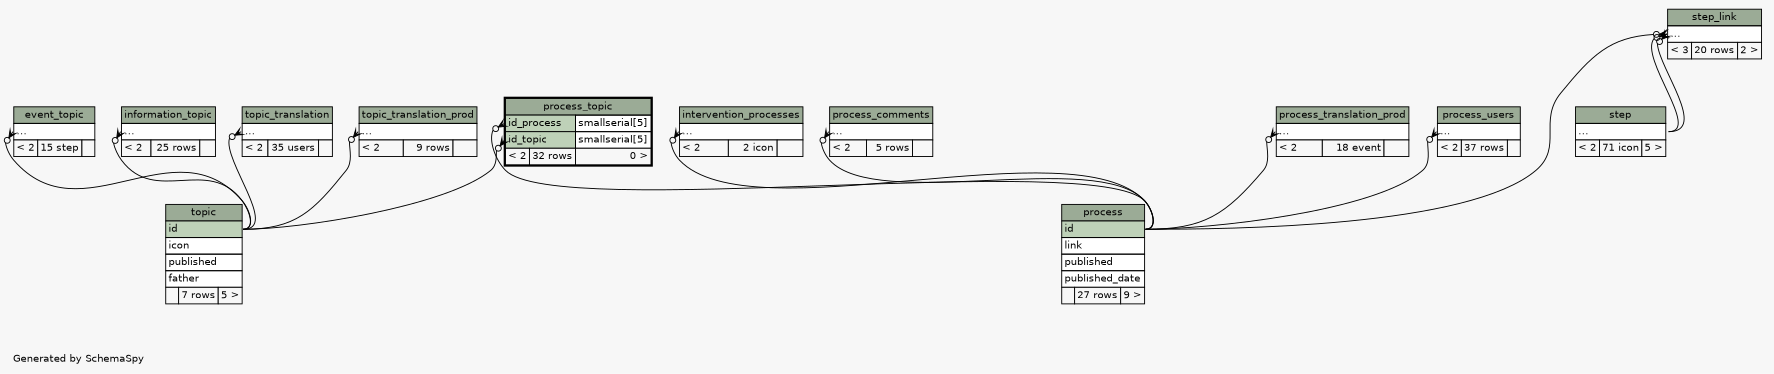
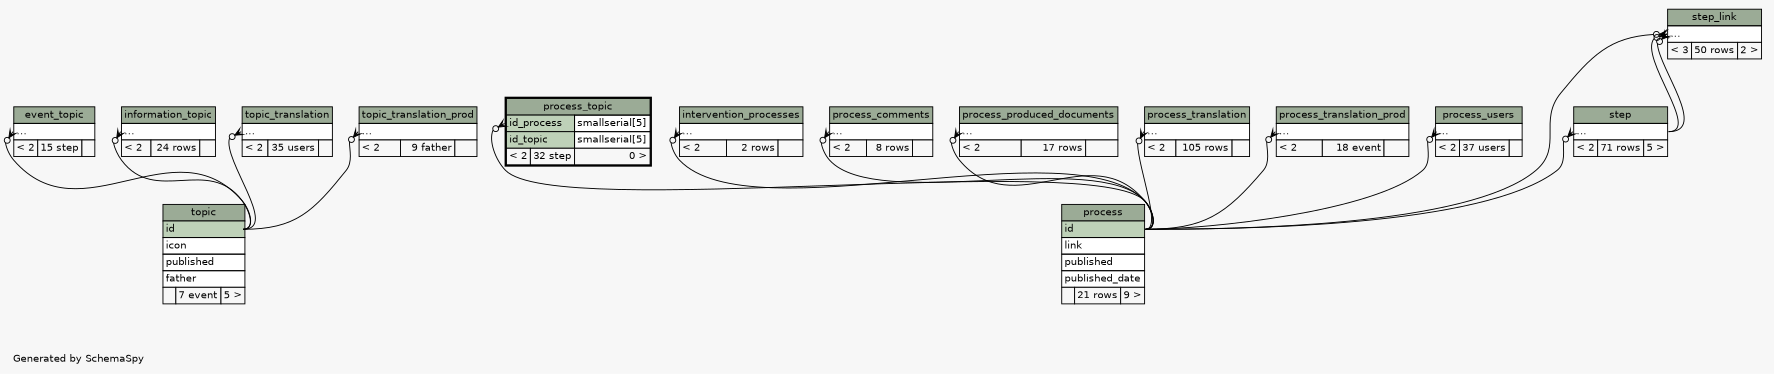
  digraph {
    bgcolor="#f7f7f7"
    fontname=Helvetica
    fontsize=11
    label="\nGenerated by SchemaSpy"
    labeljust=l
    nodesep=0.18
    rankdir=TB
    ranksep=0.46
    node [fontname=Helvetica fontsize=11 shape=plaintext]
    edge [arrowhead=none arrowsize=0.8 arrowtail=crowodot dir=back headport="id:e" tailport="elipses:w"]
    n1 [label=<     <TABLE BORDER="0" CELLBORDER="1" CELLSPACING="0" BGCOLOR="#ffffff">       <TR><TD COLSPAN="3" BGCOLOR="#9bab96" ALIGN="CENTER">event_topic</TD></TR>       <TR><TD PORT="elipses" COLSPAN="3" ALIGN="LEFT">...</TD></TR>       <TR><TD ALIGN="LEFT" BGCOLOR="#f7f7f7">&lt; 2</TD><TD ALIGN="RIGHT" BGCOLOR="#f7f7f7">15 step</TD><TD ALIGN="RIGHT" BGCOLOR="#f7f7f7">  </TD></TR>     </TABLE>>]
-   n2 [label=<     <TABLE BORDER="0" CELLBORDER="1" CELLSPACING="0" BGCOLOR="#ffffff">       <TR><TD COLSPAN="3" BGCOLOR="#9bab96" ALIGN="CENTER">topic</TD></TR>       <TR><TD PORT="id" COLSPAN="3" BGCOLOR="#bed1b8" ALIGN="LEFT">id</TD></TR>       <TR><TD PORT="icon" COLSPAN="3" ALIGN="LEFT">icon</TD></TR>       <TR><TD PORT="published" COLSPAN="3" ALIGN="LEFT">published</TD></TR>       <TR><TD PORT="father" COLSPAN="3" ALIGN="LEFT">father</TD></TR>       <TR><TD ALIGN="LEFT" BGCOLOR="#f7f7f7">  </TD><TD ALIGN="RIGHT" BGCOLOR="#f7f7f7">7 rows</TD><TD ALIGN="RIGHT" BGCOLOR="#f7f7f7">5 &gt;</TD></TR>     </TABLE>>]
-   n3 [label=<     <TABLE BORDER="0" CELLBORDER="1" CELLSPACING="0" BGCOLOR="#ffffff">       <TR><TD COLSPAN="3" BGCOLOR="#9bab96" ALIGN="CENTER">information_topic</TD></TR>       <TR><TD PORT="elipses" COLSPAN="3" ALIGN="LEFT">...</TD></TR>       <TR><TD ALIGN="LEFT" BGCOLOR="#f7f7f7">&lt; 2</TD><TD ALIGN="RIGHT" BGCOLOR="#f7f7f7">25 rows</TD><TD ALIGN="RIGHT" BGCOLOR="#f7f7f7">  </TD></TR>     </TABLE>>]
-   n4 [label=<     <TABLE BORDER="0" CELLBORDER="1" CELLSPACING="0" BGCOLOR="#ffffff">       <TR><TD COLSPAN="3" BGCOLOR="#9bab96" ALIGN="CENTER">intervention_processes</TD></TR>       <TR><TD PORT="elipses" COLSPAN="3" ALIGN="LEFT">...</TD></TR>       <TR><TD ALIGN="LEFT" BGCOLOR="#f7f7f7">&lt; 2</TD><TD ALIGN="RIGHT" BGCOLOR="#f7f7f7">2 icon</TD><TD ALIGN="RIGHT" BGCOLOR="#f7f7f7">  </TD></TR>     </TABLE>>]
-   n5 [label=<     <TABLE BORDER="0" CELLBORDER="1" CELLSPACING="0" BGCOLOR="#ffffff">       <TR><TD COLSPAN="3" BGCOLOR="#9bab96" ALIGN="CENTER">process</TD></TR>       <TR><TD PORT="id" COLSPAN="3" BGCOLOR="#bed1b8" ALIGN="LEFT">id</TD></TR>       <TR><TD PORT="link" COLSPAN="3" ALIGN="LEFT">link</TD></TR>       <TR><TD PORT="published" COLSPAN="3" ALIGN="LEFT">published</TD></TR>       <TR><TD PORT="published_date" COLSPAN="3" ALIGN="LEFT">published_date</TD></TR>       <TR><TD ALIGN="LEFT" BGCOLOR="#f7f7f7">  </TD><TD ALIGN="RIGHT" BGCOLOR="#f7f7f7">27 rows</TD><TD ALIGN="RIGHT" BGCOLOR="#f7f7f7">9 &gt;</TD></TR>     </TABLE>>]
-   n6 [label=<     <TABLE BORDER="0" CELLBORDER="1" CELLSPACING="0" BGCOLOR="#ffffff">       <TR><TD COLSPAN="3" BGCOLOR="#9bab96" ALIGN="CENTER">process_comments</TD></TR>       <TR><TD PORT="elipses" COLSPAN="3" ALIGN="LEFT">...</TD></TR>       <TR><TD ALIGN="LEFT" BGCOLOR="#f7f7f7">&lt; 2</TD><TD ALIGN="RIGHT" BGCOLOR="#f7f7f7">5 rows</TD><TD ALIGN="RIGHT" BGCOLOR="#f7f7f7">  </TD></TR>     </TABLE>>]
-   n8 [label=<     <TABLE BORDER="2" CELLBORDER="1" CELLSPACING="0" BGCOLOR="#ffffff">       <TR><TD COLSPAN="3" BGCOLOR="#9bab96" ALIGN="CENTER">process_topic</TD></TR>       <TR><TD PORT="id_process" COLSPAN="2" BGCOLOR="#bed1b8" ALIGN="LEFT">id_process</TD><TD PORT="id_process.type" ALIGN="LEFT">smallserial[5]</TD></TR>       <TR><TD PORT="id_topic" COLSPAN="2" BGCOLOR="#bed1b8" ALIGN="LEFT">id_topic</TD><TD PORT="id_topic.type" ALIGN="LEFT">smallserial[5]</TD></TR>       <TR><TD ALIGN="LEFT" BGCOLOR="#f7f7f7">&lt; 2</TD><TD ALIGN="RIGHT" BGCOLOR="#f7f7f7">32 rows</TD><TD ALIGN="RIGHT" BGCOLOR="#f7f7f7">0 &gt;</TD></TR>     </TABLE>>]
+   n2 [label=<     <TABLE BORDER="0" CELLBORDER="1" CELLSPACING="0" BGCOLOR="#ffffff">       <TR><TD COLSPAN="3" BGCOLOR="#9bab96" ALIGN="CENTER">topic</TD></TR>       <TR><TD PORT="id" COLSPAN="3" BGCOLOR="#bed1b8" ALIGN="LEFT">id</TD></TR>       <TR><TD PORT="icon" COLSPAN="3" ALIGN="LEFT">icon</TD></TR>       <TR><TD PORT="published" COLSPAN="3" ALIGN="LEFT">published</TD></TR>       <TR><TD PORT="father" COLSPAN="3" ALIGN="LEFT">father</TD></TR>       <TR><TD ALIGN="LEFT" BGCOLOR="#f7f7f7">  </TD><TD ALIGN="RIGHT" BGCOLOR="#f7f7f7">7 event</TD><TD ALIGN="RIGHT" BGCOLOR="#f7f7f7">5 &gt;</TD></TR>     </TABLE>>]
+   n3 [label=<     <TABLE BORDER="0" CELLBORDER="1" CELLSPACING="0" BGCOLOR="#ffffff">       <TR><TD COLSPAN="3" BGCOLOR="#9bab96" ALIGN="CENTER">information_topic</TD></TR>       <TR><TD PORT="elipses" COLSPAN="3" ALIGN="LEFT">...</TD></TR>       <TR><TD ALIGN="LEFT" BGCOLOR="#f7f7f7">&lt; 2</TD><TD ALIGN="RIGHT" BGCOLOR="#f7f7f7">24 rows</TD><TD ALIGN="RIGHT" BGCOLOR="#f7f7f7">  </TD></TR>     </TABLE>>]
+   n4 [label=<     <TABLE BORDER="0" CELLBORDER="1" CELLSPACING="0" BGCOLOR="#ffffff">       <TR><TD COLSPAN="3" BGCOLOR="#9bab96" ALIGN="CENTER">intervention_processes</TD></TR>       <TR><TD PORT="elipses" COLSPAN="3" ALIGN="LEFT">...</TD></TR>       <TR><TD ALIGN="LEFT" BGCOLOR="#f7f7f7">&lt; 2</TD><TD ALIGN="RIGHT" BGCOLOR="#f7f7f7">2 rows</TD><TD ALIGN="RIGHT" BGCOLOR="#f7f7f7">  </TD></TR>     </TABLE>>]
+   n5 [label=<     <TABLE BORDER="0" CELLBORDER="1" CELLSPACING="0" BGCOLOR="#ffffff">       <TR><TD COLSPAN="3" BGCOLOR="#9bab96" ALIGN="CENTER">process</TD></TR>       <TR><TD PORT="id" COLSPAN="3" BGCOLOR="#bed1b8" ALIGN="LEFT">id</TD></TR>       <TR><TD PORT="link" COLSPAN="3" ALIGN="LEFT">link</TD></TR>       <TR><TD PORT="published" COLSPAN="3" ALIGN="LEFT">published</TD></TR>       <TR><TD PORT="published_date" COLSPAN="3" ALIGN="LEFT">published_date</TD></TR>       <TR><TD ALIGN="LEFT" BGCOLOR="#f7f7f7">  </TD><TD ALIGN="RIGHT" BGCOLOR="#f7f7f7">21 rows</TD><TD ALIGN="RIGHT" BGCOLOR="#f7f7f7">9 &gt;</TD></TR>     </TABLE>>]
+   n6 [label=<     <TABLE BORDER="0" CELLBORDER="1" CELLSPACING="0" BGCOLOR="#ffffff">       <TR><TD COLSPAN="3" BGCOLOR="#9bab96" ALIGN="CENTER">process_comments</TD></TR>       <TR><TD PORT="elipses" COLSPAN="3" ALIGN="LEFT">...</TD></TR>       <TR><TD ALIGN="LEFT" BGCOLOR="#f7f7f7">&lt; 2</TD><TD ALIGN="RIGHT" BGCOLOR="#f7f7f7">8 rows</TD><TD ALIGN="RIGHT" BGCOLOR="#f7f7f7">  </TD></TR>     </TABLE>>]
+   n7 [label=<     <TABLE BORDER="0" CELLBORDER="1" CELLSPACING="0" BGCOLOR="#ffffff">       <TR><TD COLSPAN="3" BGCOLOR="#9bab96" ALIGN="CENTER">process_produced_documents</TD></TR>       <TR><TD PORT="elipses" COLSPAN="3" ALIGN="LEFT">...</TD></TR>       <TR><TD ALIGN="LEFT" BGCOLOR="#f7f7f7">&lt; 2</TD><TD ALIGN="RIGHT" BGCOLOR="#f7f7f7">17 rows</TD><TD ALIGN="RIGHT" BGCOLOR="#f7f7f7">  </TD></TR>     </TABLE>>]
+   n8 [label=<     <TABLE BORDER="2" CELLBORDER="1" CELLSPACING="0" BGCOLOR="#ffffff">       <TR><TD COLSPAN="3" BGCOLOR="#9bab96" ALIGN="CENTER">process_topic</TD></TR>       <TR><TD PORT="id_process" COLSPAN="2" BGCOLOR="#bed1b8" ALIGN="LEFT">id_process</TD><TD PORT="id_process.type" ALIGN="LEFT">smallserial[5]</TD></TR>       <TR><TD PORT="id_topic" COLSPAN="2" BGCOLOR="#bed1b8" ALIGN="LEFT">id_topic</TD><TD PORT="id_topic.type" ALIGN="LEFT">smallserial[5]</TD></TR>       <TR><TD ALIGN="LEFT" BGCOLOR="#f7f7f7">&lt; 2</TD><TD ALIGN="RIGHT" BGCOLOR="#f7f7f7">32 step</TD><TD ALIGN="RIGHT" BGCOLOR="#f7f7f7">0 &gt;</TD></TR>     </TABLE>>]
+   n9 [label=<     <TABLE BORDER="0" CELLBORDER="1" CELLSPACING="0" BGCOLOR="#ffffff">       <TR><TD COLSPAN="3" BGCOLOR="#9bab96" ALIGN="CENTER">process_translation</TD></TR>       <TR><TD PORT="elipses" COLSPAN="3" ALIGN="LEFT">...</TD></TR>       <TR><TD ALIGN="LEFT" BGCOLOR="#f7f7f7">&lt; 2</TD><TD ALIGN="RIGHT" BGCOLOR="#f7f7f7">105 rows</TD><TD ALIGN="RIGHT" BGCOLOR="#f7f7f7">  </TD></TR>     </TABLE>>]
    n10 [label=<     <TABLE BORDER="0" CELLBORDER="1" CELLSPACING="0" BGCOLOR="#ffffff">       <TR><TD COLSPAN="3" BGCOLOR="#9bab96" ALIGN="CENTER">process_translation_prod</TD></TR>       <TR><TD PORT="elipses" COLSPAN="3" ALIGN="LEFT">...</TD></TR>       <TR><TD ALIGN="LEFT" BGCOLOR="#f7f7f7">&lt; 2</TD><TD ALIGN="RIGHT" BGCOLOR="#f7f7f7">18 event</TD><TD ALIGN="RIGHT" BGCOLOR="#f7f7f7">  </TD></TR>     </TABLE>>]
-   n11 [label=<     <TABLE BORDER="0" CELLBORDER="1" CELLSPACING="0" BGCOLOR="#ffffff">       <TR><TD COLSPAN="3" BGCOLOR="#9bab96" ALIGN="CENTER">process_users</TD></TR>       <TR><TD PORT="elipses" COLSPAN="3" ALIGN="LEFT">...</TD></TR>       <TR><TD ALIGN="LEFT" BGCOLOR="#f7f7f7">&lt; 2</TD><TD ALIGN="RIGHT" BGCOLOR="#f7f7f7">37 rows</TD><TD ALIGN="RIGHT" BGCOLOR="#f7f7f7">  </TD></TR>     </TABLE>>]
-   n12 [label=<     <TABLE BORDER="0" CELLBORDER="1" CELLSPACING="0" BGCOLOR="#ffffff">       <TR><TD COLSPAN="3" BGCOLOR="#9bab96" ALIGN="CENTER">step</TD></TR>       <TR><TD PORT="elipses" COLSPAN="3" ALIGN="LEFT">...</TD></TR>       <TR><TD ALIGN="LEFT" BGCOLOR="#f7f7f7">&lt; 2</TD><TD ALIGN="RIGHT" BGCOLOR="#f7f7f7">71 icon</TD><TD ALIGN="RIGHT" BGCOLOR="#f7f7f7">5 &gt;</TD></TR>     </TABLE>>]
-   n13 [label=<     <TABLE BORDER="0" CELLBORDER="1" CELLSPACING="0" BGCOLOR="#ffffff">       <TR><TD COLSPAN="3" BGCOLOR="#9bab96" ALIGN="CENTER">step_link</TD></TR>       <TR><TD PORT="elipses" COLSPAN="3" ALIGN="LEFT">...</TD></TR>       <TR><TD ALIGN="LEFT" BGCOLOR="#f7f7f7">&lt; 3</TD><TD ALIGN="RIGHT" BGCOLOR="#f7f7f7">20 rows</TD><TD ALIGN="RIGHT" BGCOLOR="#f7f7f7">2 &gt;</TD></TR>     </TABLE>>]
+   n11 [label=<     <TABLE BORDER="0" CELLBORDER="1" CELLSPACING="0" BGCOLOR="#ffffff">       <TR><TD COLSPAN="3" BGCOLOR="#9bab96" ALIGN="CENTER">process_users</TD></TR>       <TR><TD PORT="elipses" COLSPAN="3" ALIGN="LEFT">...</TD></TR>       <TR><TD ALIGN="LEFT" BGCOLOR="#f7f7f7">&lt; 2</TD><TD ALIGN="RIGHT" BGCOLOR="#f7f7f7">37 users</TD><TD ALIGN="RIGHT" BGCOLOR="#f7f7f7">  </TD></TR>     </TABLE>>]
+   n12 [label=<     <TABLE BORDER="0" CELLBORDER="1" CELLSPACING="0" BGCOLOR="#ffffff">       <TR><TD COLSPAN="3" BGCOLOR="#9bab96" ALIGN="CENTER">step</TD></TR>       <TR><TD PORT="elipses" COLSPAN="3" ALIGN="LEFT">...</TD></TR>       <TR><TD ALIGN="LEFT" BGCOLOR="#f7f7f7">&lt; 2</TD><TD ALIGN="RIGHT" BGCOLOR="#f7f7f7">71 rows</TD><TD ALIGN="RIGHT" BGCOLOR="#f7f7f7">5 &gt;</TD></TR>     </TABLE>>]
+   n13 [label=<     <TABLE BORDER="0" CELLBORDER="1" CELLSPACING="0" BGCOLOR="#ffffff">       <TR><TD COLSPAN="3" BGCOLOR="#9bab96" ALIGN="CENTER">step_link</TD></TR>       <TR><TD PORT="elipses" COLSPAN="3" ALIGN="LEFT">...</TD></TR>       <TR><TD ALIGN="LEFT" BGCOLOR="#f7f7f7">&lt; 3</TD><TD ALIGN="RIGHT" BGCOLOR="#f7f7f7">50 rows</TD><TD ALIGN="RIGHT" BGCOLOR="#f7f7f7">2 &gt;</TD></TR>     </TABLE>>]
    n14 [label=<     <TABLE BORDER="0" CELLBORDER="1" CELLSPACING="0" BGCOLOR="#ffffff">       <TR><TD COLSPAN="3" BGCOLOR="#9bab96" ALIGN="CENTER">topic_translation</TD></TR>       <TR><TD PORT="elipses" COLSPAN="3" ALIGN="LEFT">...</TD></TR>       <TR><TD ALIGN="LEFT" BGCOLOR="#f7f7f7">&lt; 2</TD><TD ALIGN="RIGHT" BGCOLOR="#f7f7f7">35 users</TD><TD ALIGN="RIGHT" BGCOLOR="#f7f7f7">  </TD></TR>     </TABLE>>]
-   n15 [label=<     <TABLE BORDER="0" CELLBORDER="1" CELLSPACING="0" BGCOLOR="#ffffff">       <TR><TD COLSPAN="3" BGCOLOR="#9bab96" ALIGN="CENTER">topic_translation_prod</TD></TR>       <TR><TD PORT="elipses" COLSPAN="3" ALIGN="LEFT">...</TD></TR>       <TR><TD ALIGN="LEFT" BGCOLOR="#f7f7f7">&lt; 2</TD><TD ALIGN="RIGHT" BGCOLOR="#f7f7f7">9 rows</TD><TD ALIGN="RIGHT" BGCOLOR="#f7f7f7">  </TD></TR>     </TABLE>>]
+   n15 [label=<     <TABLE BORDER="0" CELLBORDER="1" CELLSPACING="0" BGCOLOR="#ffffff">       <TR><TD COLSPAN="3" BGCOLOR="#9bab96" ALIGN="CENTER">topic_translation_prod</TD></TR>       <TR><TD PORT="elipses" COLSPAN="3" ALIGN="LEFT">...</TD></TR>       <TR><TD ALIGN="LEFT" BGCOLOR="#f7f7f7">&lt; 2</TD><TD ALIGN="RIGHT" BGCOLOR="#f7f7f7">9 father</TD><TD ALIGN="RIGHT" BGCOLOR="#f7f7f7">  </TD></TR>     </TABLE>>]
    n1 -> n2
    n3 -> n2
    n4 -> n5
    n6 -> n5
-   n8 -> n2 [tailport="id_topic:w"]
+   n7 -> n5
    n8 -> n5 [tailport="id_process:w"]
+   n9 -> n5
    n10 -> n5
    n11 -> n5
+   n12 -> n5
    n13 -> n5
    n13 -> n12 [headport="elipses:e"]
    n13 -> n12 [headport="elipses:e"]
    n14 -> n2
    n15 -> n2
  }
